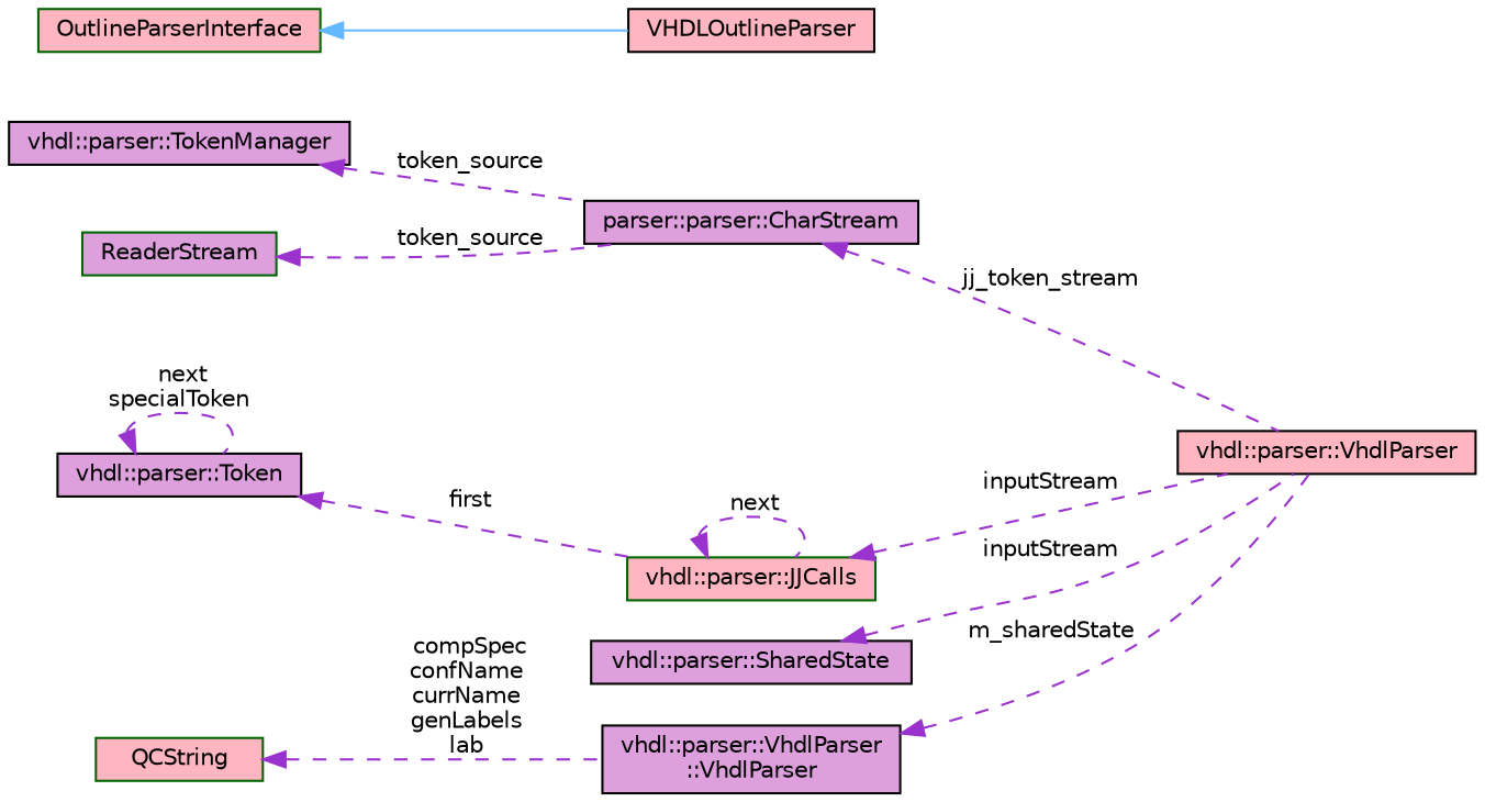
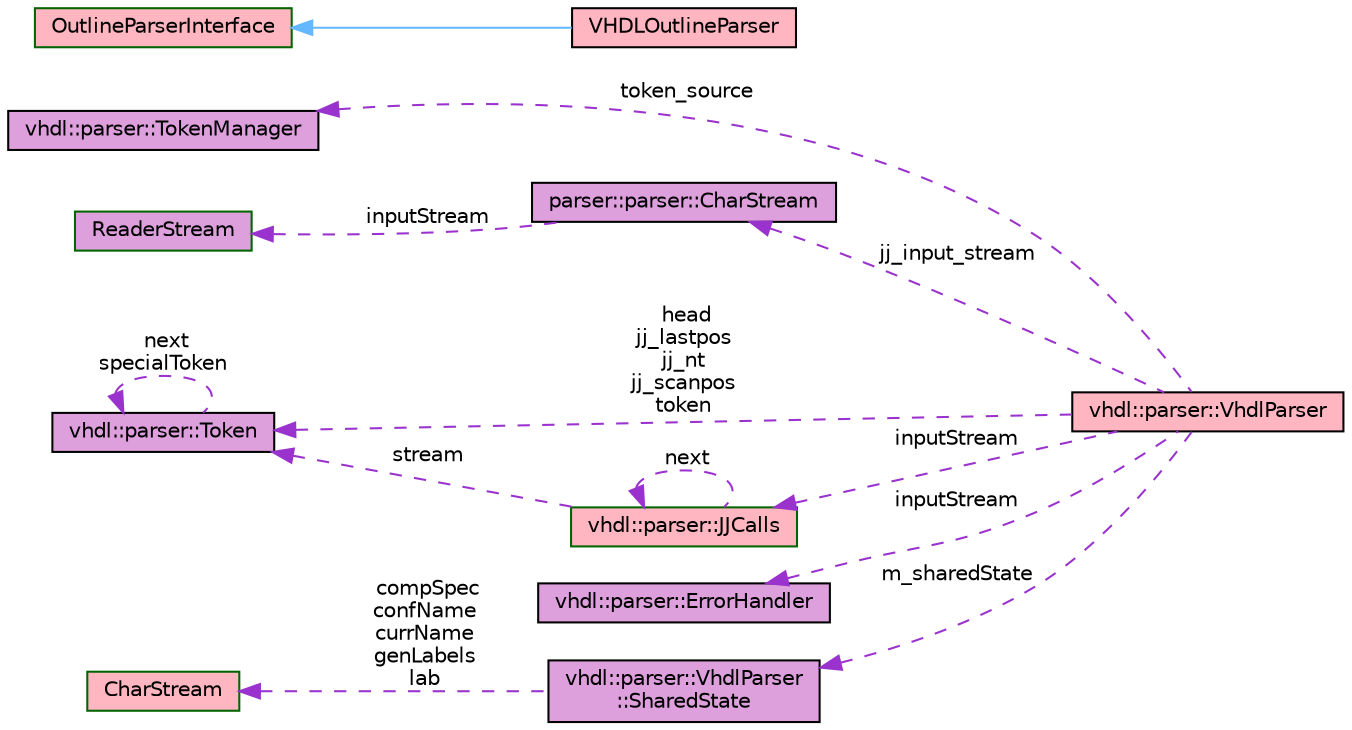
  digraph {
    rankdir=LR
    node [color=black fillcolor=plum fontname=Helvetica fontsize=10 shape=box style=filled]
    edge [color=darkorchid3 dir=back fontname=Helvetica fontsize=10 labelfontname=Helvetica labelfontsize=10 style=dashed]
    n1 [fillcolor=lightpink height=0.2 label="vhdl::parser::VhdlParser" width=0.4]
    n2 [height=0.2 label="vhdl::parser::TokenManager" width=0.4]
    n3 [height=0.2 label="parser::parser::CharStream" width=0.4]
    n4 [color=darkgreen height=0.2 label=ReaderStream width=0.4]
    n5 [height=0.2 label="vhdl::parser::Token" width=0.4]
    n6 [color=darkgreen fillcolor=lightpink height=0.2 label="vhdl::parser::JJCalls" width=0.4]
-   n7 [height=0.2 label="vhdl::parser::SharedState" width=0.4]
+   n7 [height=0.2 label="vhdl::parser::ErrorHandler" width=0.4]
    n8 [fillcolor=lightpink height=0.2 label=VHDLOutlineParser width=0.4]
    n9 [color=darkgreen fillcolor=lightpink height=0.2 label=OutlineParserInterface width=0.4]
-   n10 [height=0.2 label="vhdl::parser::VhdlParser\l::VhdlParser" width=0.4]
-   n11 [color=darkgreen fillcolor=lightpink height=0.2 label=QCString width=0.4]
-   n2 -> n3 [label=" token_source"]
-   n3 -> n1 [label=" jj_token_stream"]
-   n4 -> n3 [label=" token_source"]
+   n10 [height=0.2 label="vhdl::parser::VhdlParser\l::SharedState" width=0.4]
+   n11 [color=darkgreen fillcolor=lightpink height=0.2 label=CharStream width=0.4]
+   n2 -> n1 [label=" token_source"]
+   n3 -> n1 [label=" jj_input_stream"]
+   n4 -> n3 [label=" inputStream"]
+   n5 -> n1 [label=" head\njj_lastpos\njj_nt\njj_scanpos\ntoken"]
    n5 -> n5 [label=" next\nspecialToken"]
-   n5 -> n6 [label=" first"]
+   n5 -> n6 [label=" stream"]
    n6 -> n1 [label=" inputStream"]
    n6 -> n6 [label=" next"]
    n7 -> n1 [label=" inputStream"]
    n9 -> n8 [color=steelblue1 style=solid]
    n10 -> n1 [label=" m_sharedState"]
    n11 -> n10 [label=" compSpec\nconfName\ncurrName\ngenLabels\nlab"]
  }
